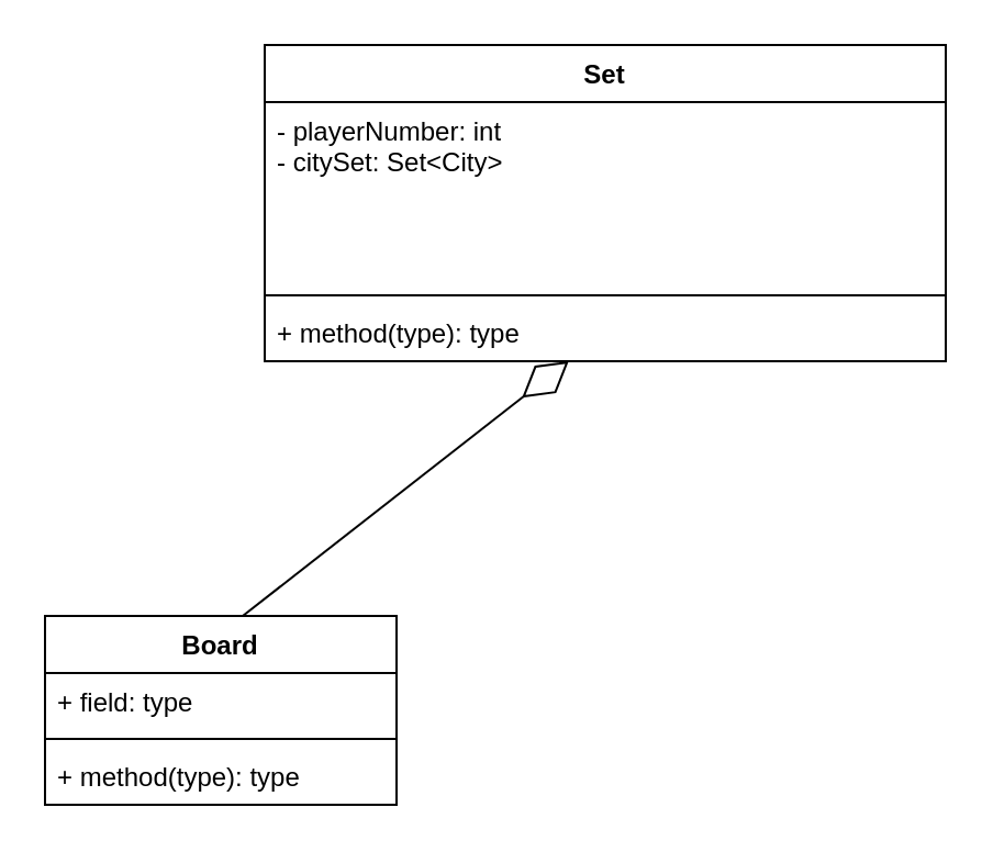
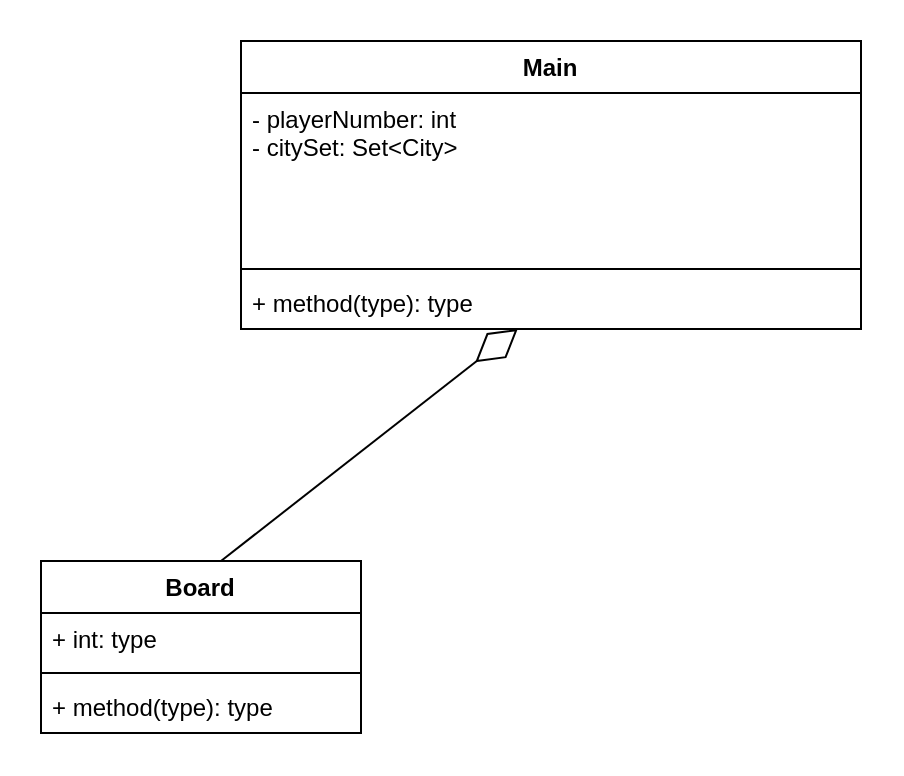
  <mxCell id="0" />
  <mxCell id="1" parent="0" />
- <mxCell id="2" value="Set" style="swimlane;fontStyle=1;align=center;verticalAlign=top;childLayout=stackLayout;horizontal=1;startSize=26;horizontalStack=0;resizeParent=1;resizeParentMax=0;resizeLast=0;collapsible=1;marginBottom=0;" parent="1" vertex="1"><mxGeometry x="120" y="20" width="310" height="144" as="geometry" /></mxCell>
+ <mxCell id="2" value="Main" style="swimlane;fontStyle=1;align=center;verticalAlign=top;childLayout=stackLayout;horizontal=1;startSize=26;horizontalStack=0;resizeParent=1;resizeParentMax=0;resizeLast=0;collapsible=1;marginBottom=0;" parent="1" vertex="1"><mxGeometry x="120" y="20" width="310" height="144" as="geometry" /></mxCell>
  <mxCell id="3" value="- playerNumber: int&#10;- citySet: Set&lt;City&gt;&#10;&#10;" style="text;strokeColor=none;fillColor=none;align=left;verticalAlign=top;spacingLeft=4;spacingRight=4;overflow=hidden;rotatable=0;points=[[0,0.5],[1,0.5]];portConstraint=eastwest;" parent="2" vertex="1"><mxGeometry y="26" width="310" height="84" as="geometry" /></mxCell>
  <mxCell id="4" value="" style="line;strokeWidth=1;fillColor=none;align=left;verticalAlign=middle;spacingTop=-1;spacingLeft=3;spacingRight=3;rotatable=0;labelPosition=right;points=[];portConstraint=eastwest;" parent="2" vertex="1"><mxGeometry y="110" width="310" height="8" as="geometry" /></mxCell>
  <mxCell id="5" value="+ method(type): type" style="text;strokeColor=none;fillColor=none;align=left;verticalAlign=top;spacingLeft=4;spacingRight=4;overflow=hidden;rotatable=0;points=[[0,0.5],[1,0.5]];portConstraint=eastwest;" parent="2" vertex="1"><mxGeometry y="118" width="310" height="26" as="geometry" /></mxCell>
  <mxCell id="6" value="" style="endArrow=diamondThin;endFill=0;endSize=24;html=1;" edge="1" parent="1" target="5"><mxGeometry width="160" relative="1" as="geometry"><mxPoint x="110" y="280" as="sourcePoint" /><mxPoint x="350" y="270" as="targetPoint" /><Array as="points" /></mxGeometry></mxCell>
  <mxCell id="7" value="Board" style="swimlane;fontStyle=1;align=center;verticalAlign=top;childLayout=stackLayout;horizontal=1;startSize=26;horizontalStack=0;resizeParent=1;resizeParentMax=0;resizeLast=0;collapsible=1;marginBottom=0;" vertex="1" parent="1"><mxGeometry x="20" y="280" width="160" height="86" as="geometry" /></mxCell>
- <mxCell id="8" value="+ field: type" style="text;strokeColor=none;fillColor=none;align=left;verticalAlign=top;spacingLeft=4;spacingRight=4;overflow=hidden;rotatable=0;points=[[0,0.5],[1,0.5]];portConstraint=eastwest;" vertex="1" parent="7"><mxGeometry y="26" width="160" height="26" as="geometry" /></mxCell>
+ <mxCell id="8" value="+ int: type" style="text;strokeColor=none;fillColor=none;align=left;verticalAlign=top;spacingLeft=4;spacingRight=4;overflow=hidden;rotatable=0;points=[[0,0.5],[1,0.5]];portConstraint=eastwest;" vertex="1" parent="7"><mxGeometry y="26" width="160" height="26" as="geometry" /></mxCell>
  <mxCell id="9" value="" style="line;strokeWidth=1;fillColor=none;align=left;verticalAlign=middle;spacingTop=-1;spacingLeft=3;spacingRight=3;rotatable=0;labelPosition=right;points=[];portConstraint=eastwest;" vertex="1" parent="7"><mxGeometry y="52" width="160" height="8" as="geometry" /></mxCell>
  <mxCell id="10" value="+ method(type): type" style="text;strokeColor=none;fillColor=none;align=left;verticalAlign=top;spacingLeft=4;spacingRight=4;overflow=hidden;rotatable=0;points=[[0,0.5],[1,0.5]];portConstraint=eastwest;" vertex="1" parent="7"><mxGeometry y="60" width="160" height="26" as="geometry" /></mxCell>
